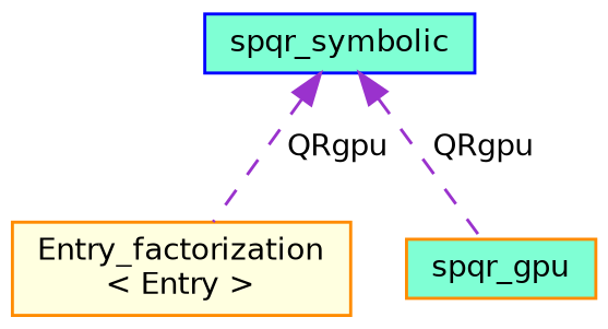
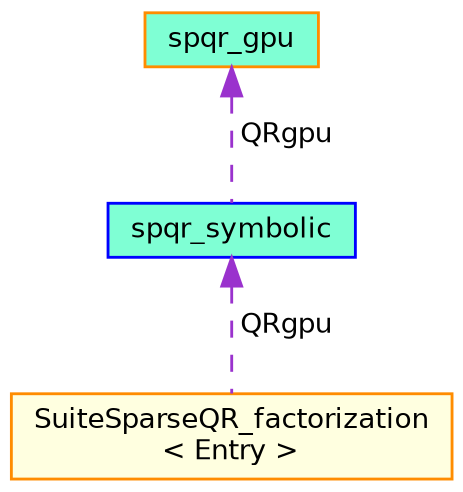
  digraph {
    node [color=darkorange fillcolor=aquamarine fontname=Helvetica fontsize=10 shape=record style=filled]
    edge [color=darkorchid3 dir=back fontname=Helvetica fontsize=10 labelfontname=Helvetica labelfontsize=10 style=dashed]
-   n1 [fillcolor=lightyellow fontcolor=black height=0.2 label="Entry_factorization\l\< Entry \>" width=0.4]
+   n1 [fillcolor=lightyellow fontcolor=black height=0.2 label="SuiteSparseQR_factorization\l\< Entry \>" width=0.4]
    n2 [color=blue height=0.2 label=spqr_symbolic width=0.4]
    n3 [height=0.2 label=spqr_gpu width=0.4]
    n2 -> n1 [label=" QRgpu"]
-   n2 -> n3 [label=" QRgpu"]
+   n3 -> n2 [label=" QRgpu"]
  }
